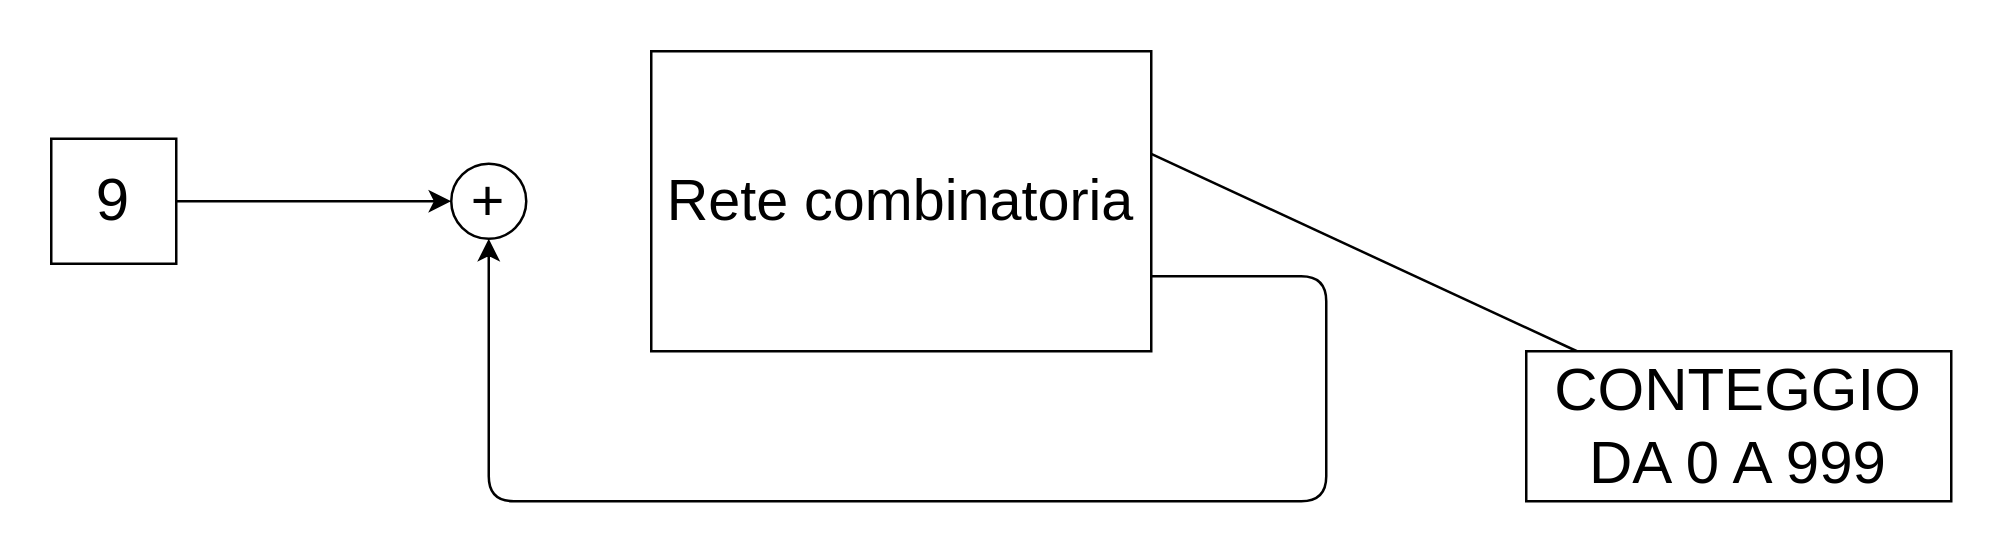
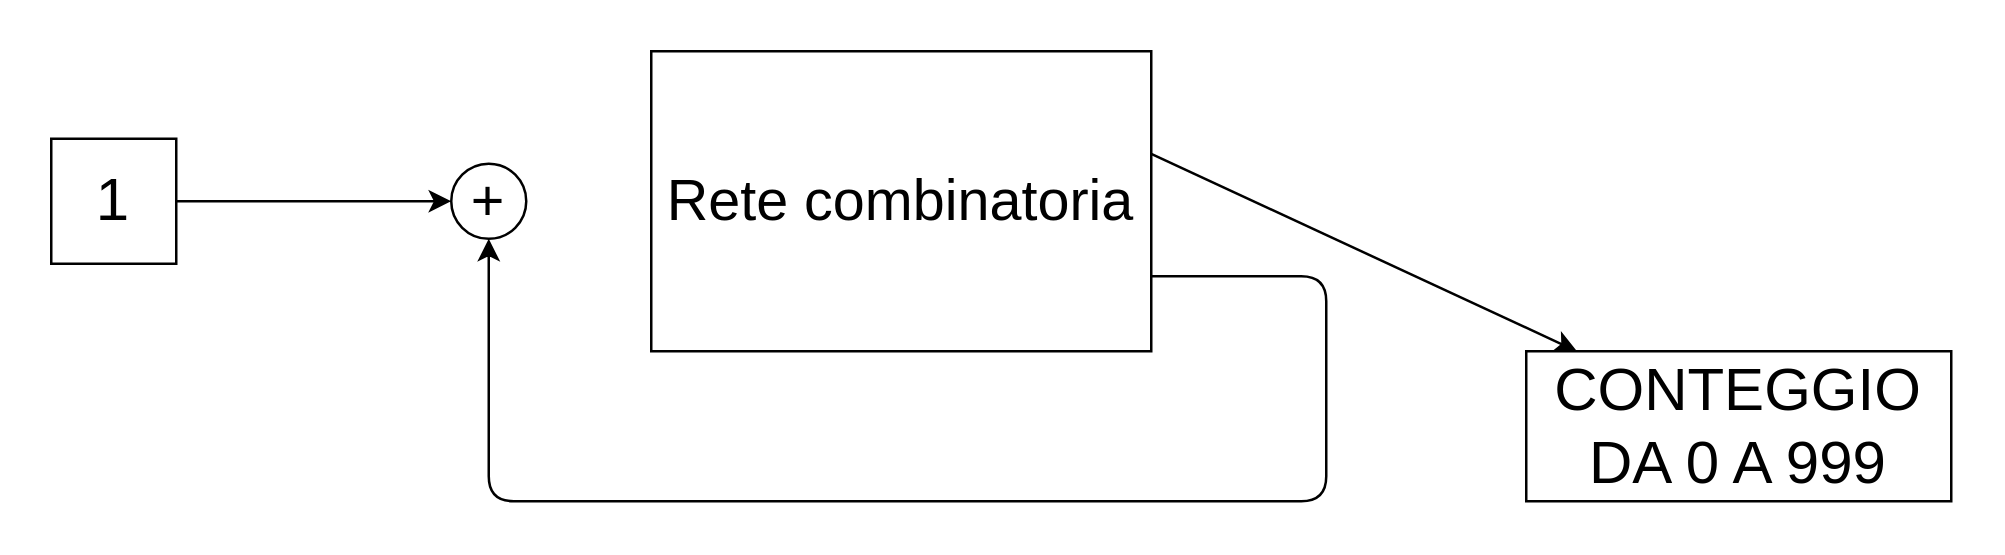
  <mxCell id="0" />
  <mxCell id="1" parent="0" />
  <mxCell id="2" value="&lt;font style=&quot;font-size: 23px&quot;&gt;Rete combinatoria&lt;/font&gt;" style="rounded=0;whiteSpace=wrap;html=1;" parent="1" vertex="1"><mxGeometry x="260" y="20" width="200" height="120" as="geometry" /></mxCell>
  <mxCell id="3" value="&lt;font style=&quot;font-size: 23px&quot;&gt;+&lt;/font&gt;" style="ellipse;whiteSpace=wrap;html=1;aspect=fixed;" parent="1" vertex="1"><mxGeometry x="180" y="65" width="30" height="30" as="geometry" /></mxCell>
- <mxCell id="4" value="&lt;font style=&quot;font-size: 24px&quot;&gt;9&lt;/font&gt;" style="rounded=0;whiteSpace=wrap;html=1;" parent="1" vertex="1"><mxGeometry x="20" y="55" width="50" height="50" as="geometry" /></mxCell>
+ <mxCell id="4" value="&lt;font style=&quot;font-size: 24px&quot;&gt;1&lt;/font&gt;" style="rounded=0;whiteSpace=wrap;html=1;" parent="1" vertex="1"><mxGeometry x="20" y="55" width="50" height="50" as="geometry" /></mxCell>
  <mxCell id="5" value="" style="endArrow=classic;html=1;exitX=1;exitY=0.5;exitDx=0;exitDy=0;entryX=0;entryY=0.5;entryDx=0;entryDy=0;" parent="1" source="4" target="3" edge="1"><mxGeometry width="50" height="50" relative="1" as="geometry"><mxPoint x="200" y="110" as="sourcePoint" /><mxPoint x="250" y="60" as="targetPoint" /></mxGeometry></mxCell>
  <mxCell id="6" value="" style="endArrow=classic;html=1;exitX=1;exitY=0.75;exitDx=0;exitDy=0;entryX=0.5;entryY=1;entryDx=0;entryDy=0;" parent="1" source="2" target="3" edge="1"><mxGeometry width="50" height="50" relative="1" as="geometry"><mxPoint x="360" y="110" as="sourcePoint" /><mxPoint x="410" y="60" as="targetPoint" /><Array as="points"><mxPoint x="530" y="110" /><mxPoint x="530" y="200" /><mxPoint x="195" y="200" /></Array></mxGeometry></mxCell>
- <mxCell id="7" value="" style="endArrow=none;html=1;exitX=1;exitY=0.342;exitDx=0;exitDy=0;exitPerimeter=0;" parent="1" source="2" target="8" edge="1"><mxGeometry width="50" height="50" relative="1" as="geometry"><mxPoint x="360" y="110" as="sourcePoint" /><mxPoint x="580" y="60" as="targetPoint" /></mxGeometry></mxCell>
+ <mxCell id="7" value="" style="endArrow=classic;html=1;exitX=1;exitY=0.342;exitDx=0;exitDy=0;exitPerimeter=0;" parent="1" source="2" target="8" edge="1"><mxGeometry width="50" height="50" relative="1" as="geometry"><mxPoint x="360" y="110" as="sourcePoint" /><mxPoint x="580" y="60" as="targetPoint" /></mxGeometry></mxCell>
  <mxCell id="8" value="&lt;font style=&quot;font-size: 24px&quot;&gt;CONTEGGIO DA 0 A 999&lt;/font&gt;" style="rounded=0;whiteSpace=wrap;html=1;" parent="1" vertex="1"><mxGeometry x="610" y="140" width="170" height="60" as="geometry" /></mxCell>
